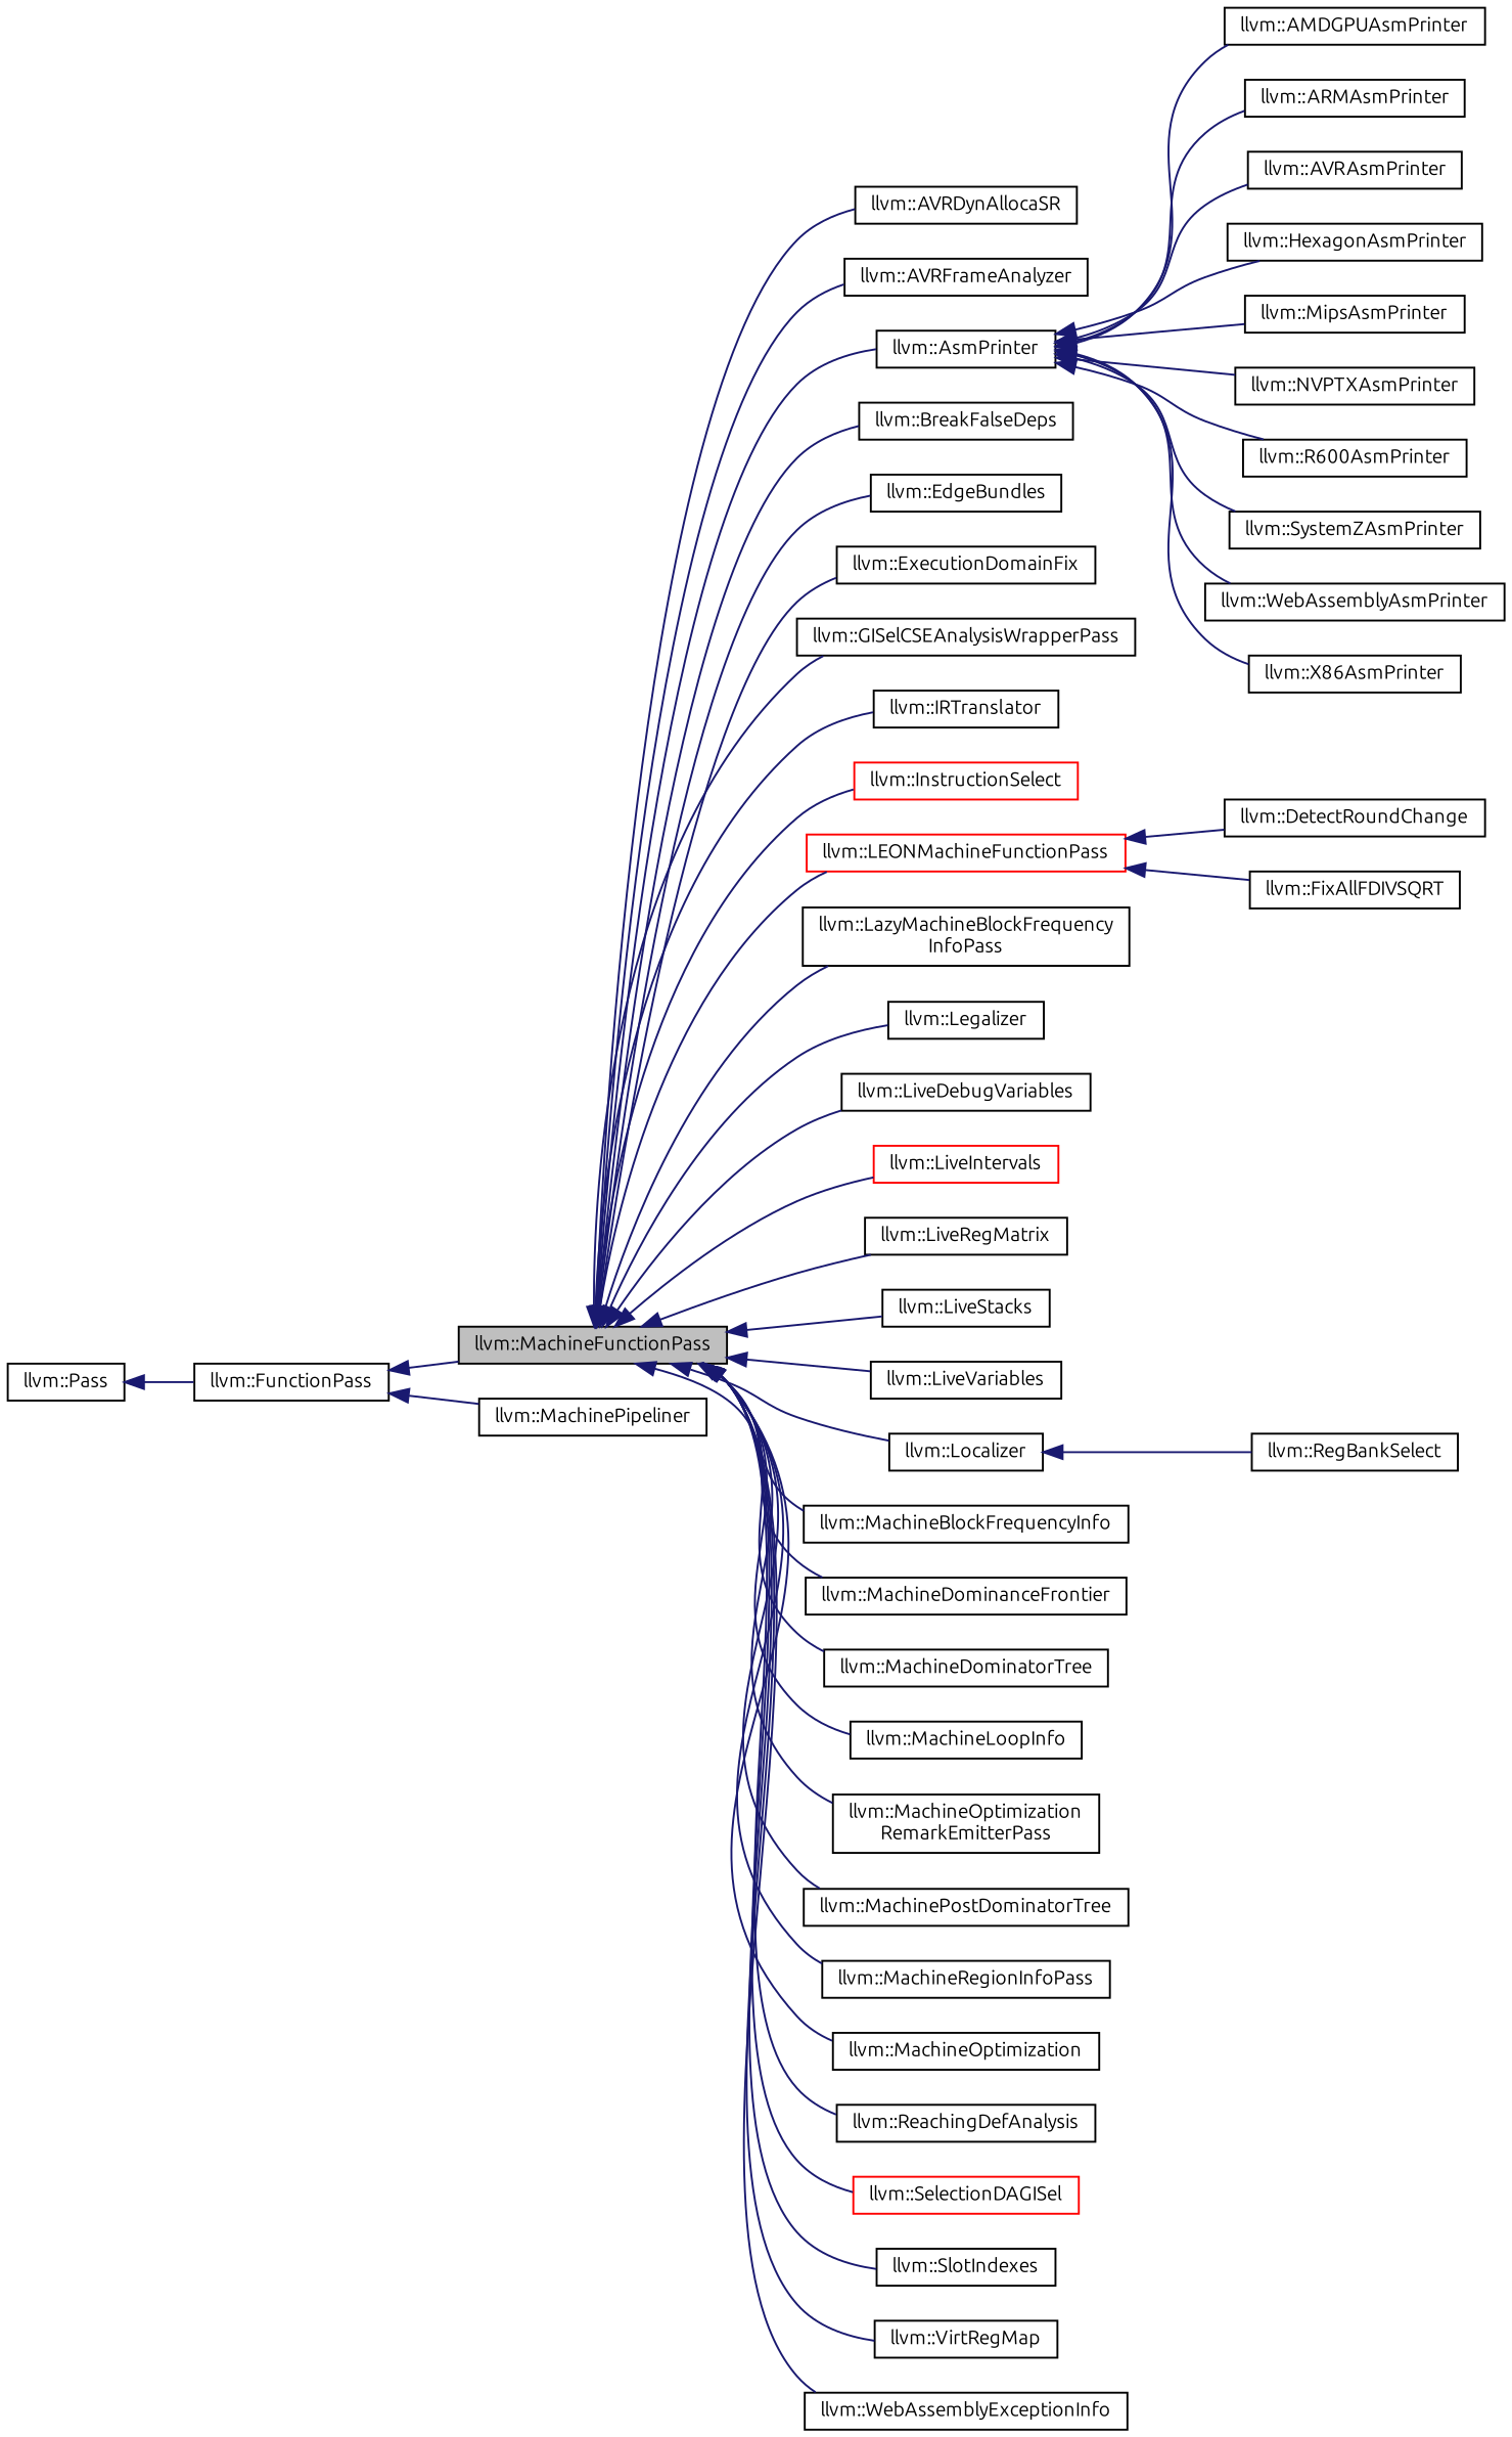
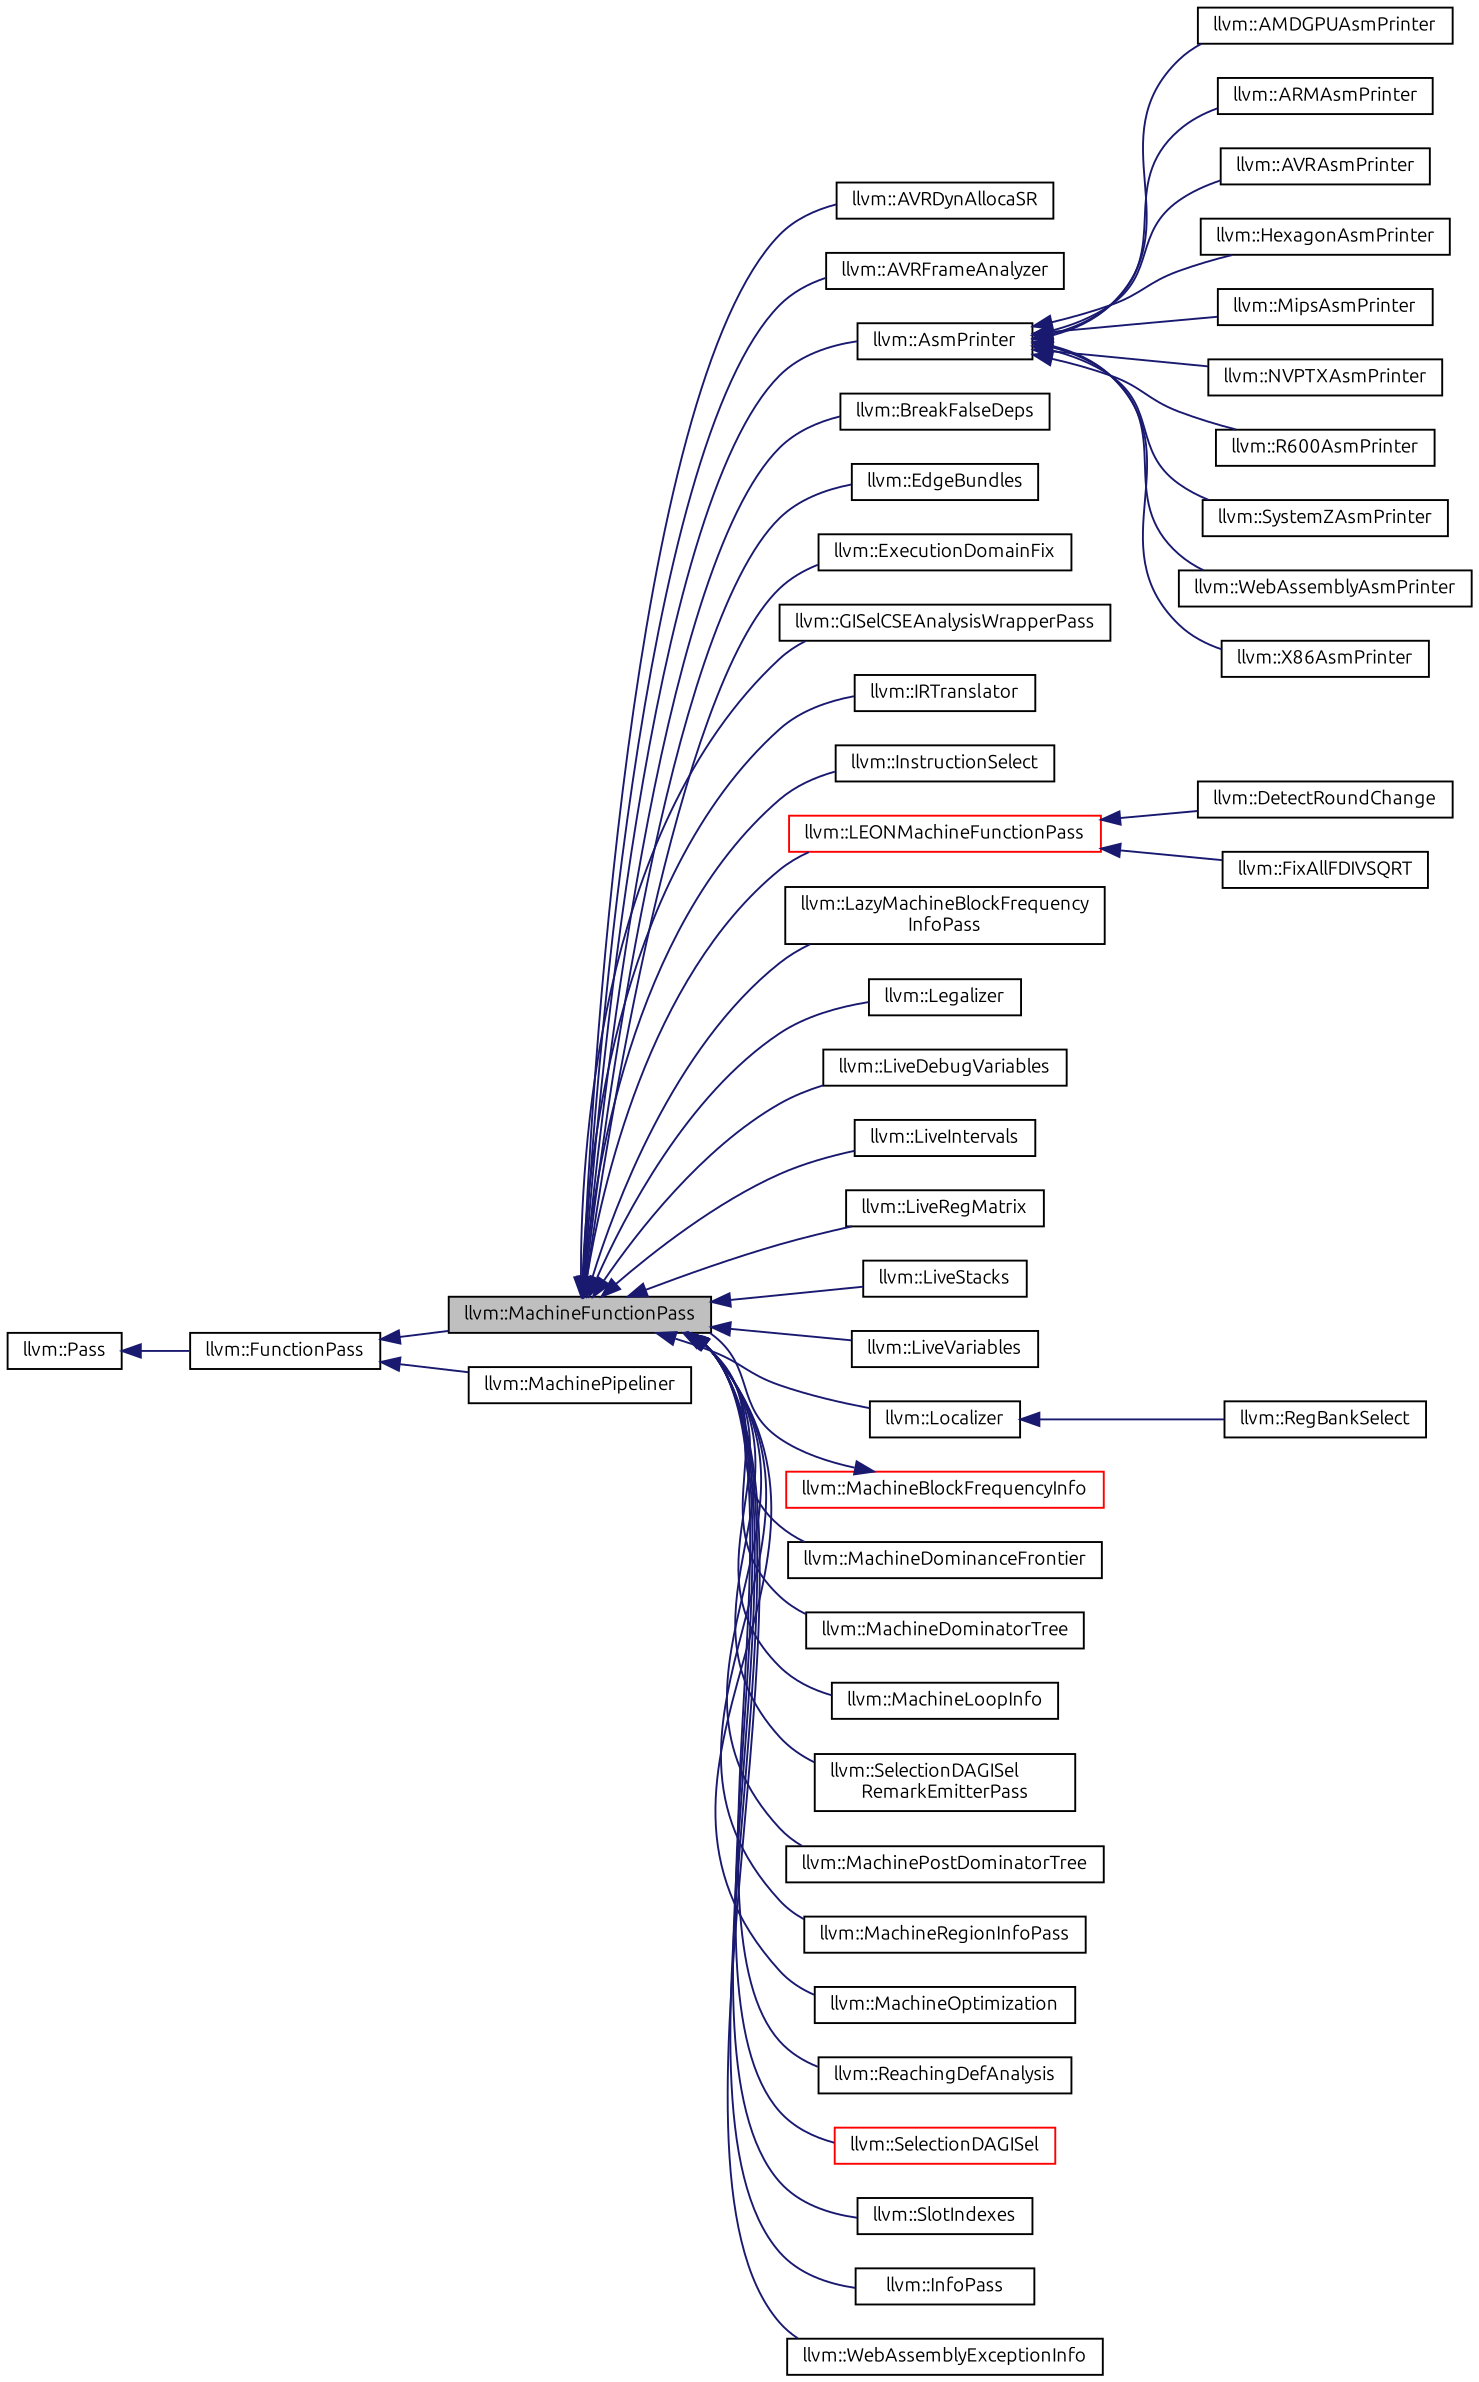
  digraph {
    fontname=Ubuntu
    rankdir=LR
    node [color=black fontname=Ubuntu fontsize=10 shape=box]
    edge [color=midnightblue dir=back fontname=Ubuntu fontsize=10 labelfontname=Helvetica labelfontsize=10 style=solid]
    n1 [fillcolor=grey75 fontcolor=black height=0.2 label="llvm::MachineFunctionPass" style=filled width=0.4]
    n2 [height=0.2 label="llvm::AVRDynAllocaSR" width=0.4]
    n3 [height=0.2 label="llvm::AVRFrameAnalyzer" width=0.4]
    n4 [height=0.2 label="llvm::AsmPrinter" width=0.4]
    n5 [height=0.2 label="llvm::BreakFalseDeps" width=0.4]
    n6 [height=0.2 label="llvm::EdgeBundles" width=0.4]
    n7 [height=0.2 label="llvm::ExecutionDomainFix" width=0.4]
    n8 [height=0.2 label="llvm::GISelCSEAnalysisWrapperPass" width=0.4]
    n9 [height=0.2 label="llvm::IRTranslator" width=0.4]
-   n10 [color=red height=0.2 label="llvm::InstructionSelect" width=0.4]
+   n10 [height=0.2 label="llvm::InstructionSelect" width=0.4]
    n11 [color=red height=0.2 label="llvm::LEONMachineFunctionPass" width=0.4]
    n12 [height=0.2 label="llvm::LazyMachineBlockFrequency\lInfoPass" width=0.4]
    n13 [height=0.2 label="llvm::Legalizer" width=0.4]
    n14 [height=0.2 label="llvm::LiveDebugVariables" width=0.4]
-   n15 [color=red height=0.2 label="llvm::LiveIntervals" width=0.4]
+   n15 [height=0.2 label="llvm::LiveIntervals" width=0.4]
    n16 [height=0.2 label="llvm::LiveRegMatrix" width=0.4]
    n17 [height=0.2 label="llvm::LiveStacks" width=0.4]
    n18 [height=0.2 label="llvm::LiveVariables" width=0.4]
    n19 [height=0.2 label="llvm::Localizer" width=0.4]
-   n20 [height=0.2 label="llvm::MachineBlockFrequencyInfo" width=0.4]
+   n20 [color=red height=0.2 label="llvm::MachineBlockFrequencyInfo" width=0.4]
    n21 [height=0.2 label="llvm::MachineDominanceFrontier" width=0.4]
    n22 [height=0.2 label="llvm::MachineDominatorTree" width=0.4]
    n23 [height=0.2 label="llvm::MachineLoopInfo" width=0.4]
-   n24 [height=0.2 label="llvm::MachineOptimization\lRemarkEmitterPass" width=0.4]
+   n24 [height=0.2 label="llvm::SelectionDAGISel\lRemarkEmitterPass" width=0.4]
    n25 [height=0.2 label="llvm::MachinePostDominatorTree" width=0.4]
    n26 [height=0.2 label="llvm::MachineRegionInfoPass" width=0.4]
    n27 [height=0.2 label="llvm::MachineOptimization" width=0.4]
    n28 [height=0.2 label="llvm::ReachingDefAnalysis" width=0.4]
    n29 [color=red height=0.2 label="llvm::SelectionDAGISel" width=0.4]
    n30 [height=0.2 label="llvm::SlotIndexes" width=0.4]
-   n31 [height=0.2 label="llvm::VirtRegMap" width=0.4]
+   n31 [height=0.2 label="llvm::InfoPass" width=0.4]
    n32 [height=0.2 label="llvm::WebAssemblyExceptionInfo" width=0.4]
    n33 [height=0.2 label="llvm::AMDGPUAsmPrinter" width=0.4]
    n34 [height=0.2 label="llvm::ARMAsmPrinter" width=0.4]
    n35 [height=0.2 label="llvm::AVRAsmPrinter" width=0.4]
    n36 [height=0.2 label="llvm::HexagonAsmPrinter" width=0.4]
    n37 [height=0.2 label="llvm::MipsAsmPrinter" width=0.4]
    n38 [height=0.2 label="llvm::NVPTXAsmPrinter" width=0.4]
    n39 [height=0.2 label="llvm::R600AsmPrinter" width=0.4]
    n40 [height=0.2 label="llvm::SystemZAsmPrinter" width=0.4]
    n41 [height=0.2 label="llvm::WebAssemblyAsmPrinter" width=0.4]
    n42 [height=0.2 label="llvm::X86AsmPrinter" width=0.4]
    n43 [height=0.2 label="llvm::DetectRoundChange" width=0.4]
    n44 [height=0.2 label="llvm::FixAllFDIVSQRT" width=0.4]
    n45 [height=0.2 label="llvm::RegBankSelect" width=0.4]
    n46 [height=0.2 label="llvm::MachinePipeliner" width=0.4]
    n47 [height=0.2 label="llvm::FunctionPass" width=0.4]
    n48 [height=0.2 label="llvm::Pass" width=0.4]
    n1 -> n2
    n1 -> n3
    n1 -> n4
    n1 -> n5
    n1 -> n6
    n1 -> n7
    n1 -> n8
    n1 -> n9
    n1 -> n10
    n1 -> n11
    n1 -> n12
    n1 -> n13
    n1 -> n14
    n1 -> n15
    n1 -> n16
    n1 -> n17
    n1 -> n18
    n1 -> n19
-   n1 -> n20
+   n20 -> n1
    n1 -> n21
    n1 -> n22
    n1 -> n23
    n1 -> n24
    n1 -> n25
    n1 -> n26
    n1 -> n27
    n1 -> n28
    n1 -> n29
    n1 -> n30
    n1 -> n31
    n1 -> n32
    n4 -> n33
    n4 -> n34
    n4 -> n35
    n4 -> n36
    n4 -> n37
    n4 -> n38
    n4 -> n39
    n4 -> n40
    n4 -> n41
    n4 -> n42
    n11 -> n43
    n11 -> n44
    n19 -> n45
    n47 -> n1
    n47 -> n46
    n48 -> n47
  }
